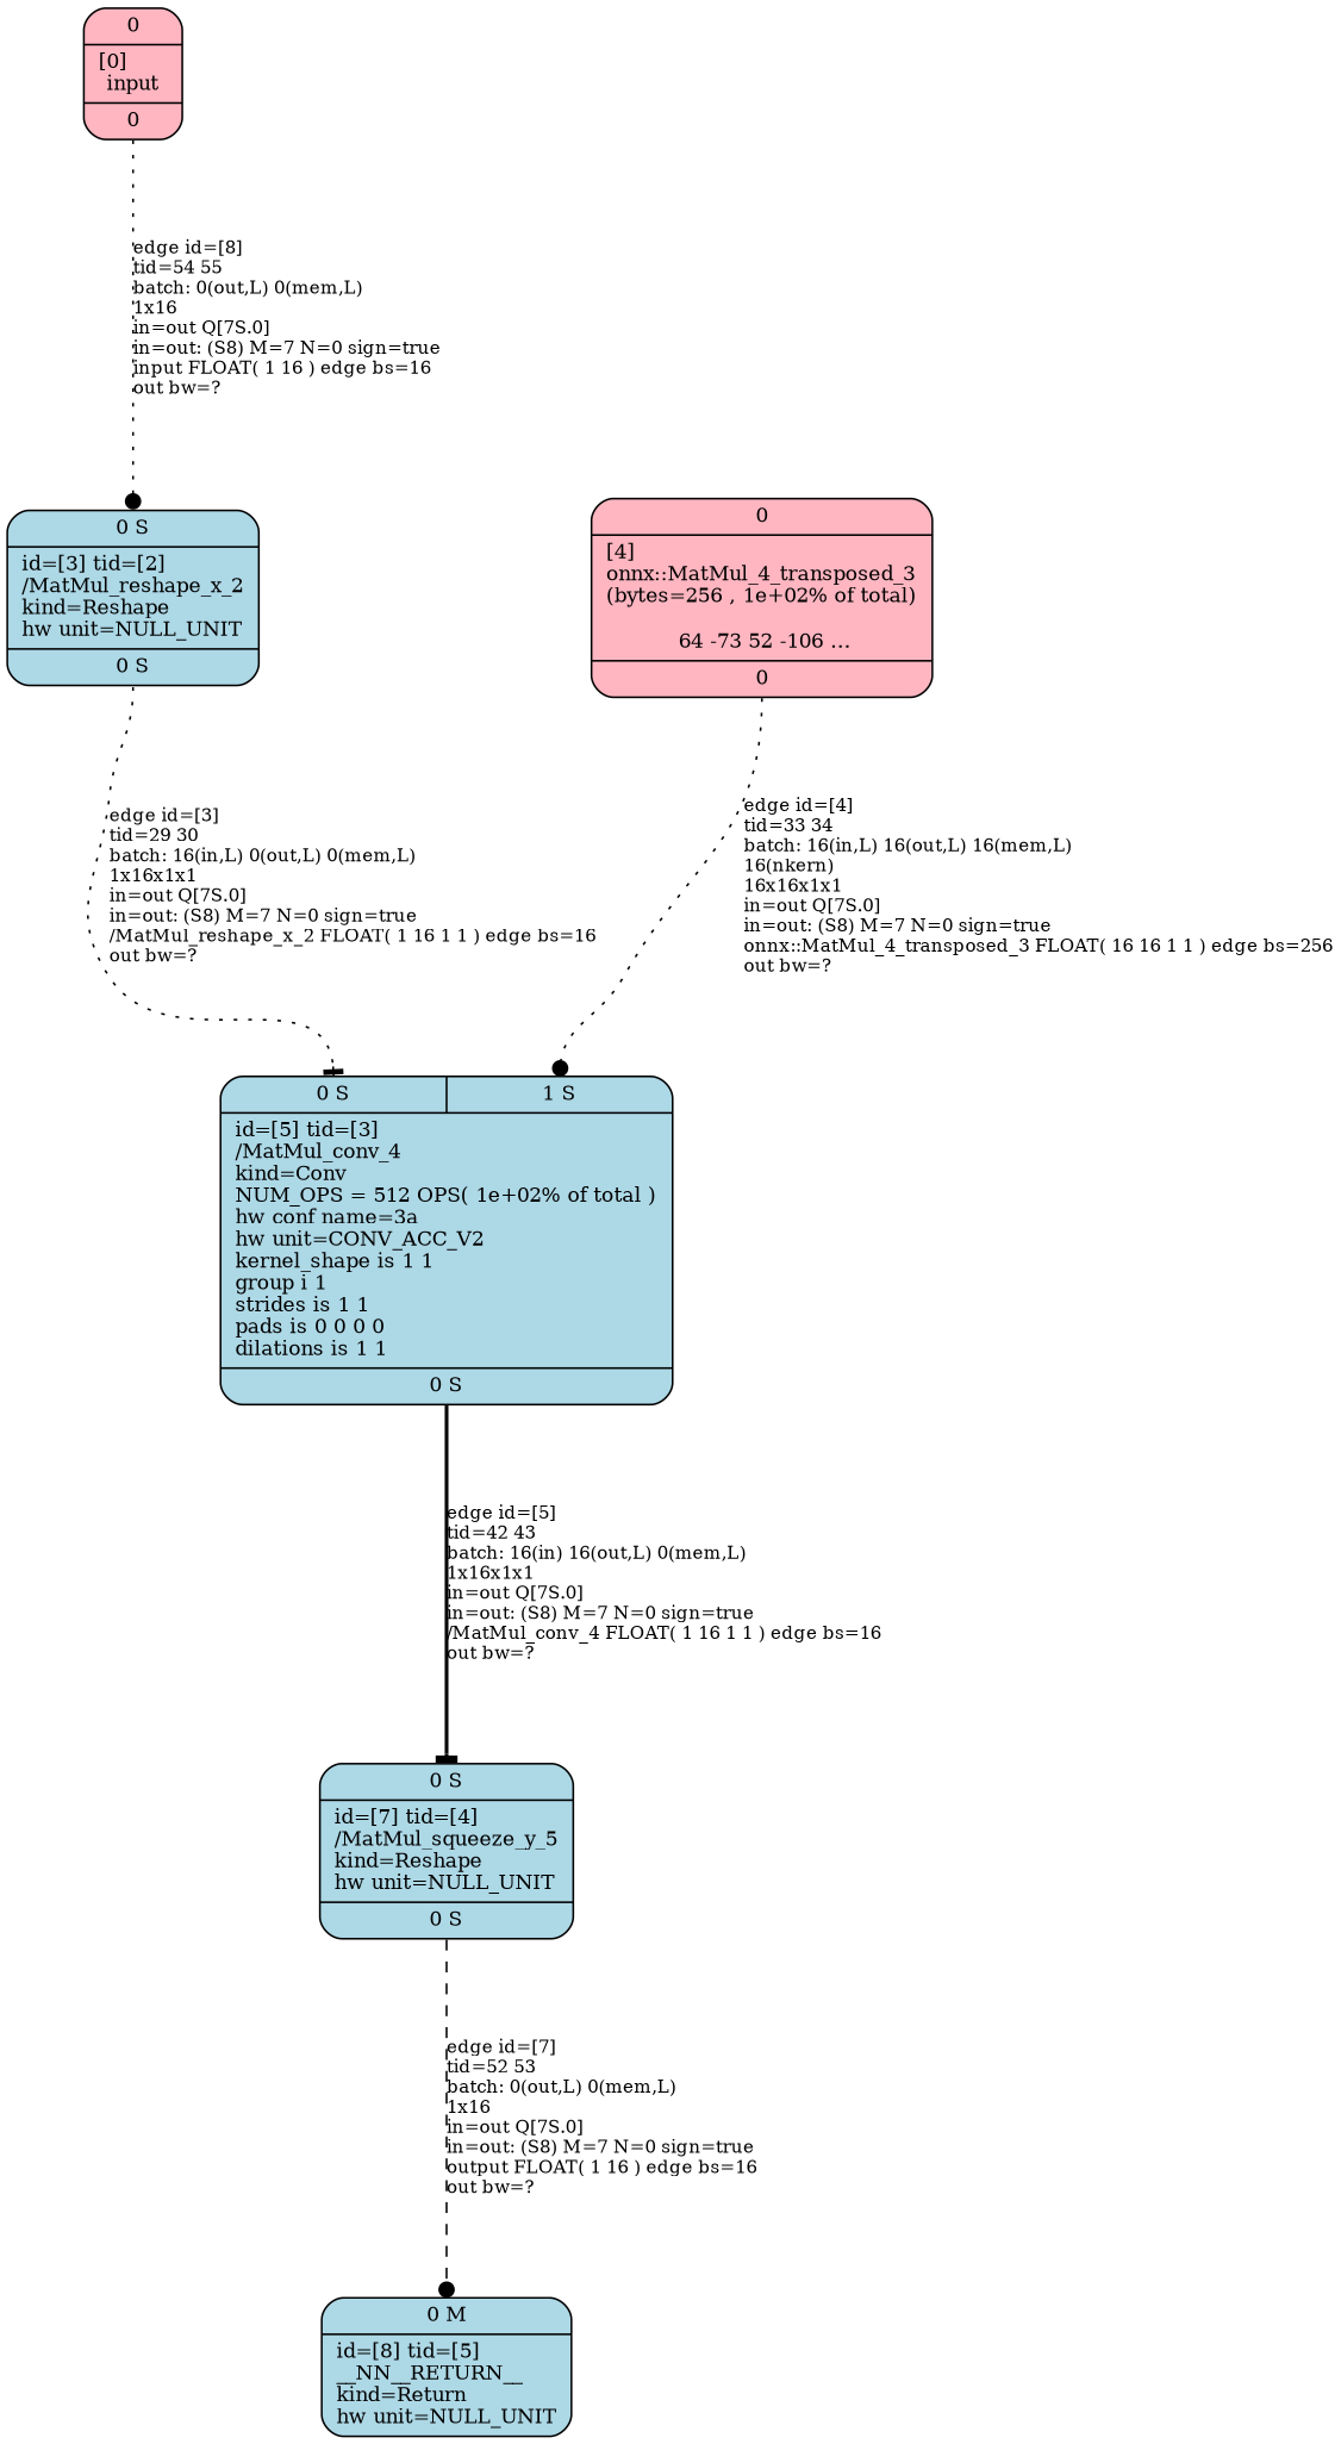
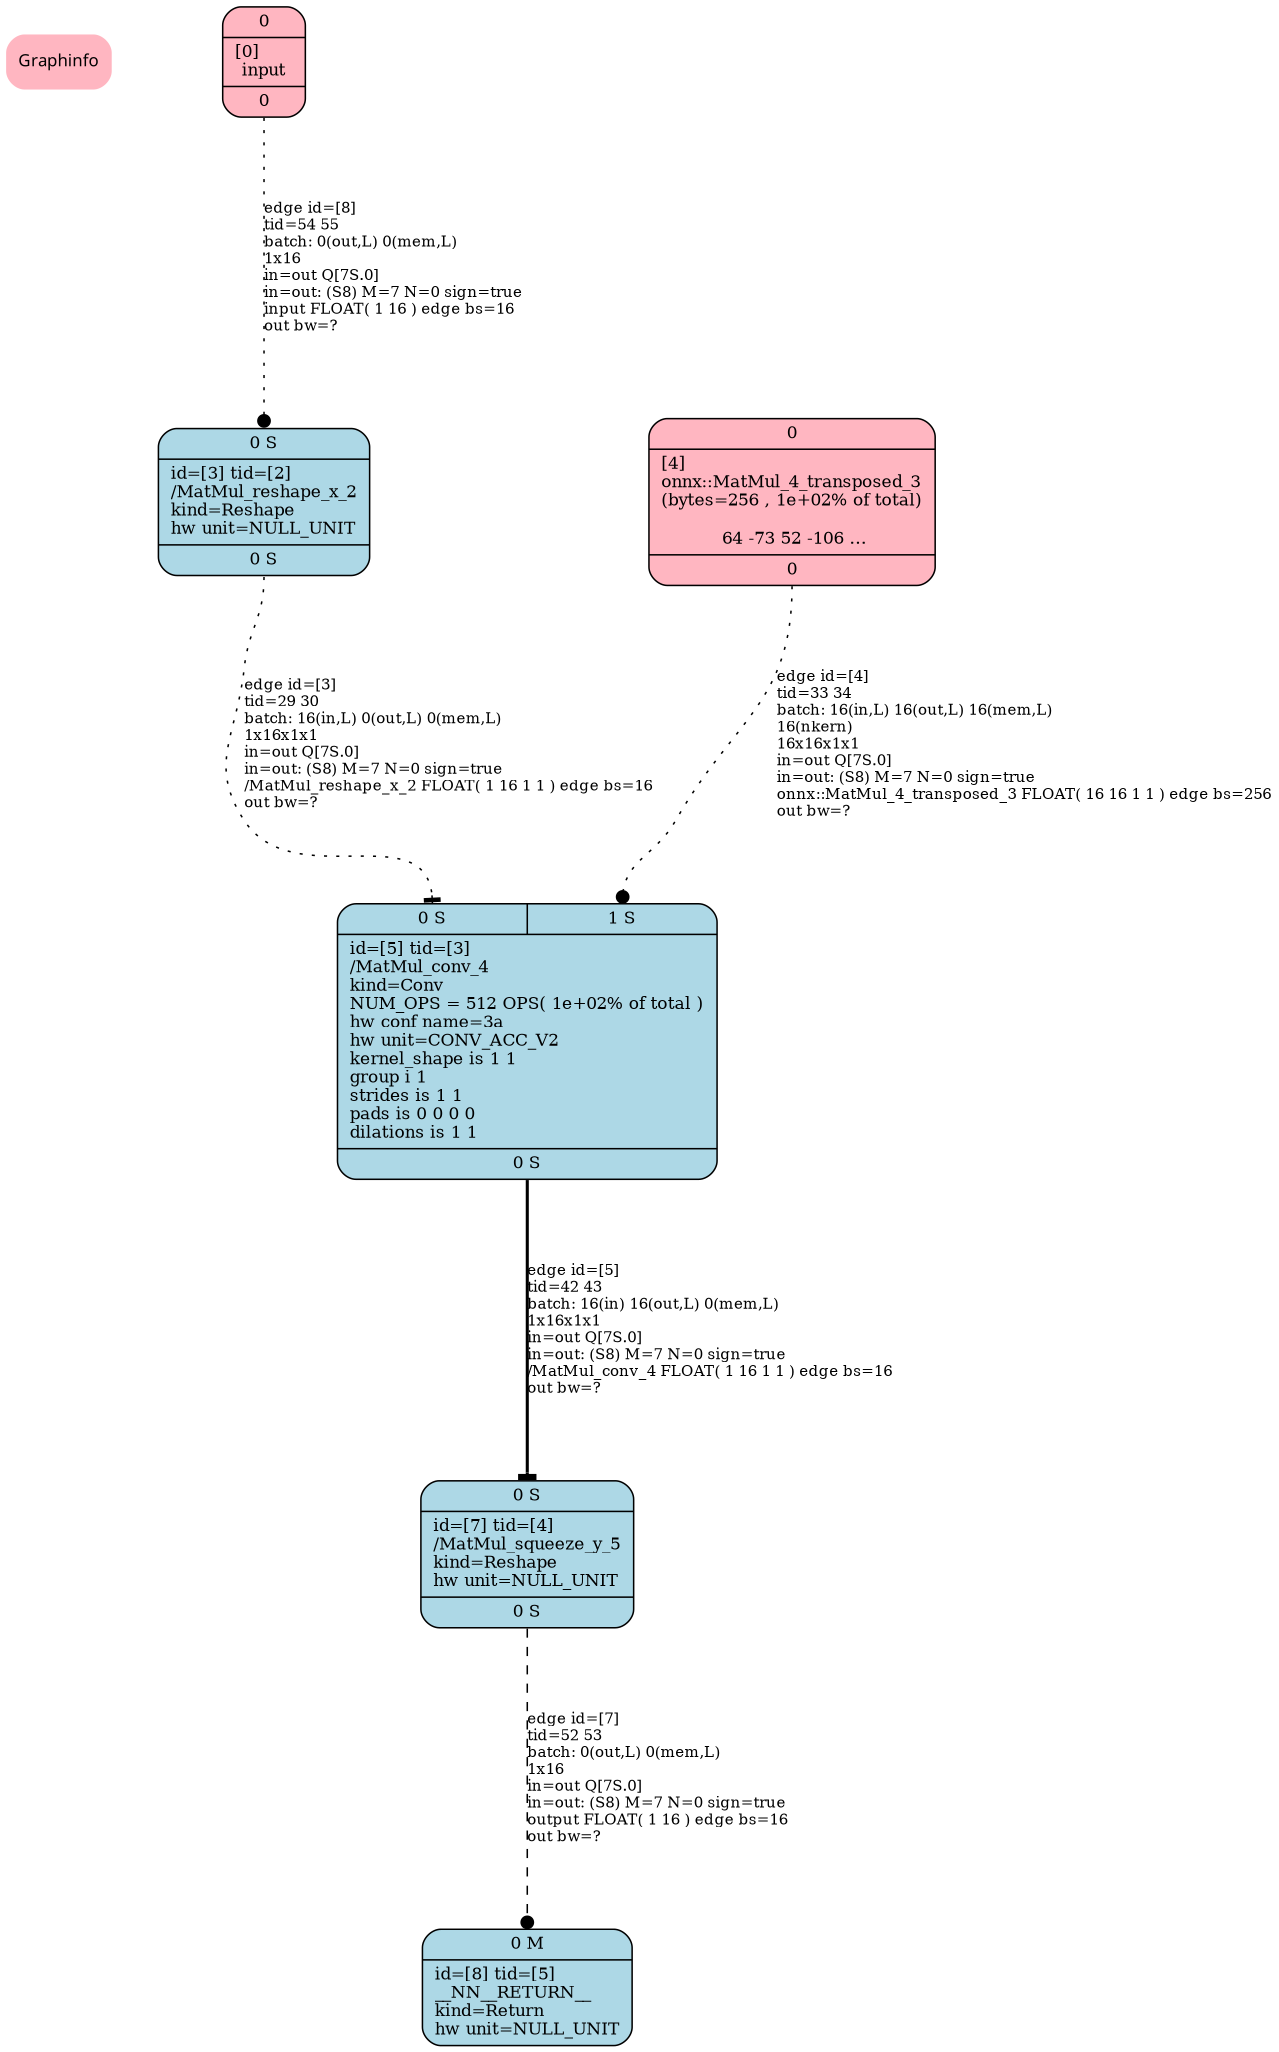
  digraph {
    compound=true
    fontsize=11
    nodesep=1
    rankdir=BU
    ranksep=1.5
    splines=spline
    node [color=black fontsize=11 shape=record style="rounded,filled" fillcolor=lightblue]
    edge [fontsize=10 headport="i0:n" tailport="o0:s" style=dotted arrowhead=dot]
+   Graphinfo [fontname="Arial-Bold" shape=plaintext fillcolor=lightpink]
    n2 [label="{ { <i0> 0} |  [4]\lonnx::MatMul_4_transposed_3\l(bytes=256 , 1e+02% of total)\l\l 64 -73 52 -106 ... | { <o0> 0} }" fillcolor=lightpink]
    n3 [label="{ { < i0>  0 S  | < i1>  1 S } | id=[5] tid=[3]\l/MatMul_conv_4\lkind=Conv\lNUM_OPS = 512 OPS( 1e+02% of total )\lhw conf name=3a\lhw unit=CONV_ACC_V2\lkernel_shape is 1 1\lgroup i 1\lstrides is 1 1\lpads is 0 0 0 0\ldilations is 1 1\l | { < o0>  0 S } }"]
    n4 [label="{ { <i0> 0} |  [0]\linput | { <o0> 0} }" fillcolor=lightpink]
    n5 [label="{ { < i0>  0 S } | id=[3] tid=[2]\l/MatMul_reshape_x_2\lkind=Reshape\lhw unit=NULL_UNIT\l | { < o0>  0 S } }"]
    n6 [label="{ { < i0>  0 S } | id=[7] tid=[4]\l/MatMul_squeeze_y_5\lkind=Reshape\lhw unit=NULL_UNIT\l | { < o0>  0 S } }"]
    n7 [label="{ { < i0>  0 M } | id=[8] tid=[5]\l__NN__RETURN__\lkind=Return\lhw unit=NULL_UNIT\l}"]
    n2 -> n3 [headport="i1:n" label="edge id=[4]\ltid=33 34\lbatch: 16(in,L) 16(out,L) 16(mem,L) \l16(nkern) \l16x16x1x1\lin=out Q[7S.0]\lin=out: (S8) M=7 N=0 sign=true\lonnx::MatMul_4_transposed_3 FLOAT( 16 16 1 1 ) edge bs=256\lout bw=?\l"]
    n3 -> n6 [label="edge id=[5]\ltid=42 43\lbatch: 16(in) 16(out,L) 0(mem,L) \l1x16x1x1\lin=out Q[7S.0]\lin=out: (S8) M=7 N=0 sign=true\l/MatMul_conv_4 FLOAT( 1 16 1 1 ) edge bs=16\lout bw=?\l" style=bold arrowhead=tee]
    n4 -> n5 [label="edge id=[8]\ltid=54 55\lbatch: 0(out,L) 0(mem,L) \l1x16\lin=out Q[7S.0]\lin=out: (S8) M=7 N=0 sign=true\linput FLOAT( 1 16 ) edge bs=16\lout bw=?\l"]
    n5 -> n3 [label="edge id=[3]\ltid=29 30\lbatch: 16(in,L) 0(out,L) 0(mem,L) \l1x16x1x1\lin=out Q[7S.0]\lin=out: (S8) M=7 N=0 sign=true\l/MatMul_reshape_x_2 FLOAT( 1 16 1 1 ) edge bs=16\lout bw=?\l" arrowhead=tee]
    n6 -> n7 [label="edge id=[7]\ltid=52 53\lbatch: 0(out,L) 0(mem,L) \l1x16\lin=out Q[7S.0]\lin=out: (S8) M=7 N=0 sign=true\loutput FLOAT( 1 16 ) edge bs=16\lout bw=?\l" style=dashed]
  }
